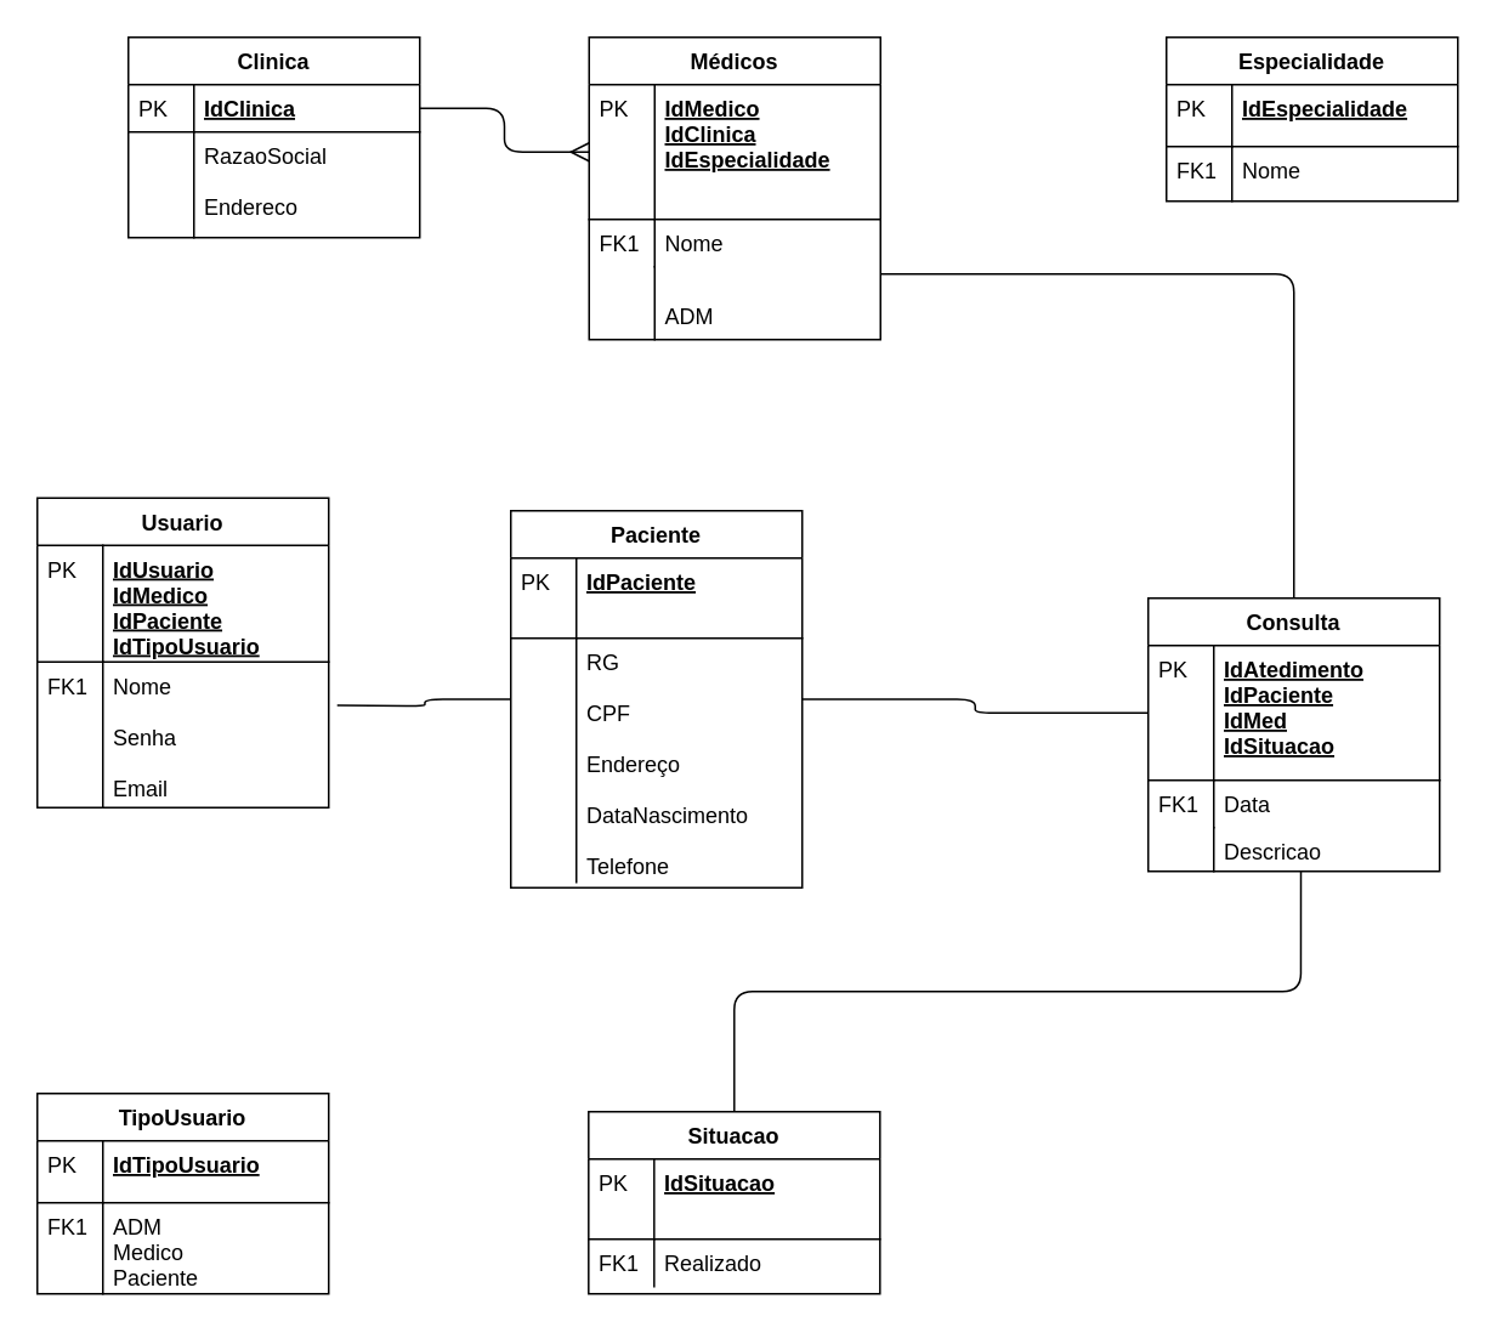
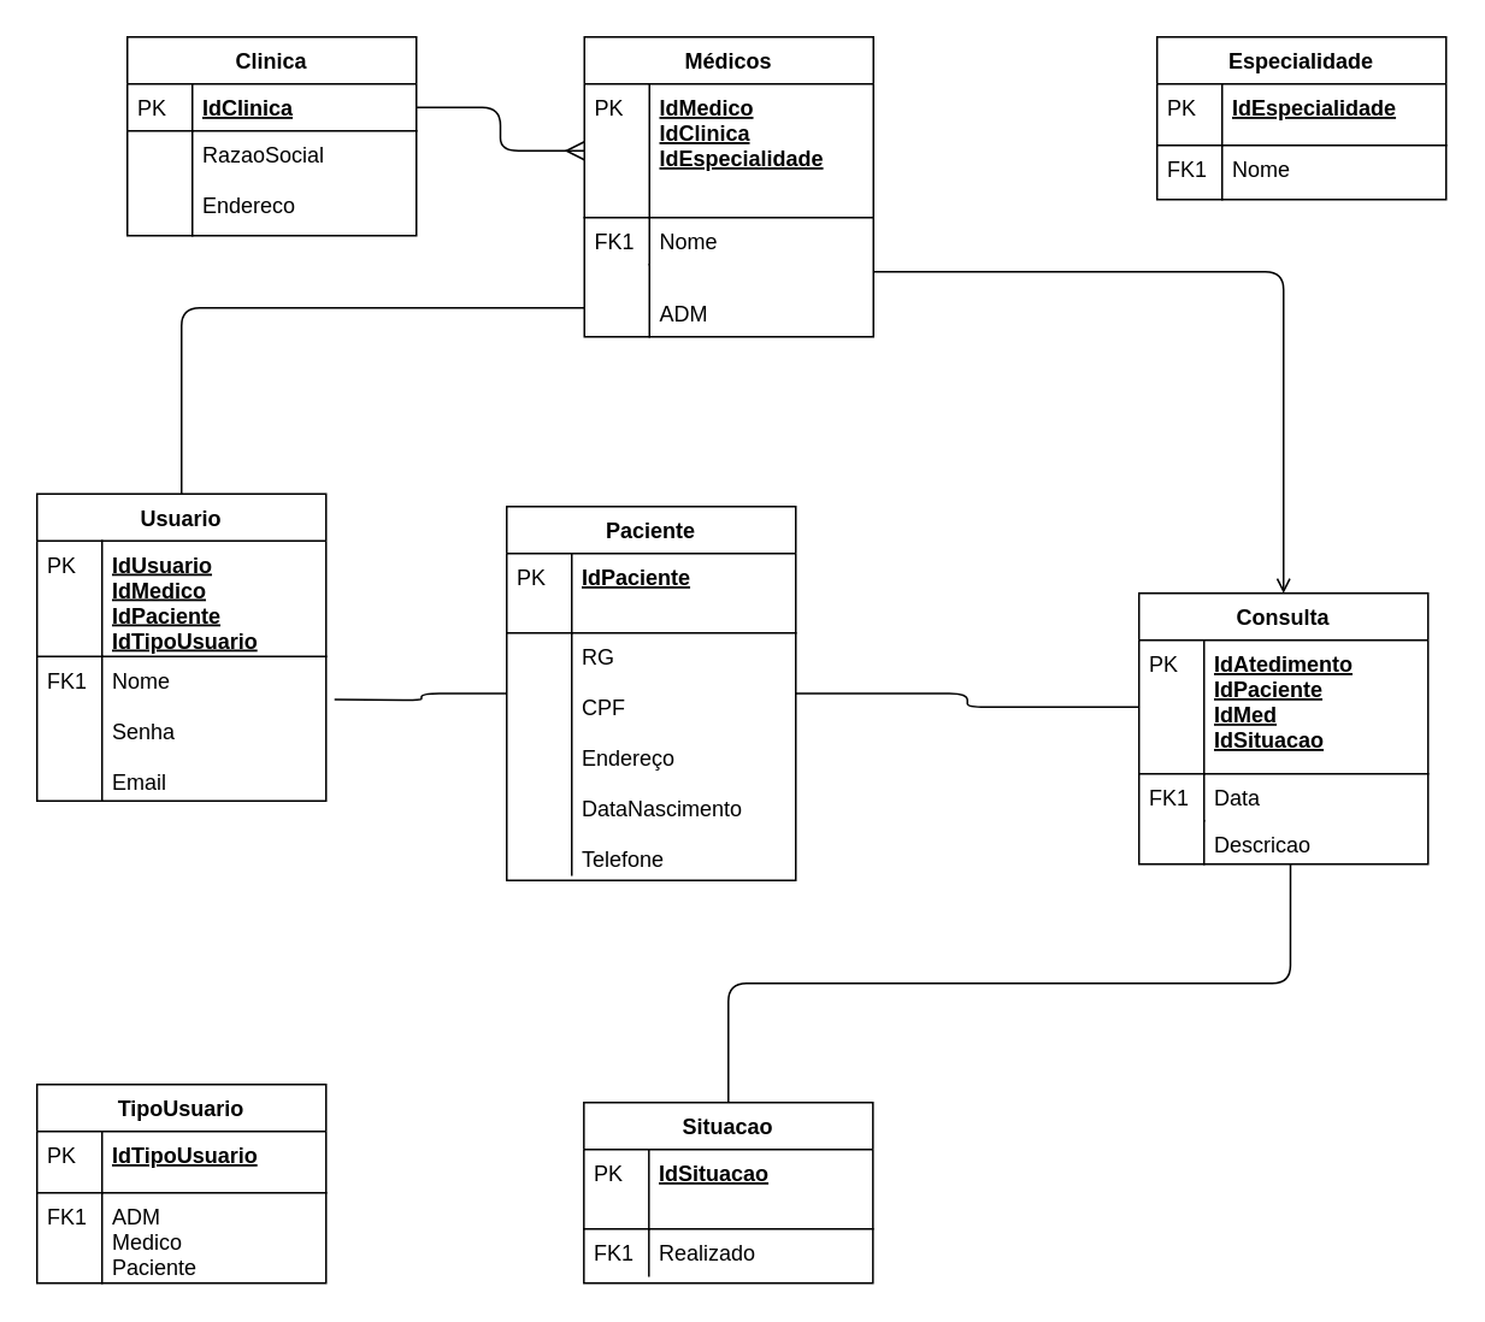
  <mxCell id="0" />
  <mxCell id="1" parent="0" />
  <mxCell id="2" value="Clinica" style="swimlane;fontStyle=1;childLayout=stackLayout;horizontal=1;startSize=26;horizontalStack=0;resizeParent=1;resizeLast=0;collapsible=1;marginBottom=0;rounded=0;shadow=0;strokeWidth=1;" parent="1" vertex="1"><mxGeometry x="70" y="20" width="160" height="110" as="geometry"><mxRectangle x="20" y="80" width="160" height="26" as="alternateBounds" /></mxGeometry></mxCell>
  <mxCell id="3" value="IdClinica" style="shape=partialRectangle;top=0;left=0;right=0;bottom=1;align=left;verticalAlign=top;fillColor=none;spacingLeft=40;spacingRight=4;overflow=hidden;rotatable=0;points=[[0,0.5],[1,0.5]];portConstraint=eastwest;dropTarget=0;rounded=0;shadow=0;strokeWidth=1;fontStyle=5" parent="2" vertex="1"><mxGeometry y="26" width="160" height="26" as="geometry" /></mxCell>
  <mxCell id="4" value="PK" style="shape=partialRectangle;top=0;left=0;bottom=0;fillColor=none;align=left;verticalAlign=top;spacingLeft=4;spacingRight=4;overflow=hidden;rotatable=0;points=[];portConstraint=eastwest;part=1;" parent="3" vertex="1" connectable="0"><mxGeometry width="36" height="26" as="geometry" /></mxCell>
  <mxCell id="5" value="RazaoSocial&#10;&#10;Endereco&#10;" style="shape=partialRectangle;top=0;left=0;right=0;bottom=0;align=left;verticalAlign=top;fillColor=none;spacingLeft=40;spacingRight=4;overflow=hidden;rotatable=0;points=[[0,0.5],[1,0.5]];portConstraint=eastwest;dropTarget=0;rounded=0;shadow=0;strokeWidth=1;" parent="2" vertex="1"><mxGeometry y="52" width="160" height="58" as="geometry" /></mxCell>
  <mxCell id="6" value="" style="shape=partialRectangle;top=0;left=0;bottom=0;fillColor=none;align=left;verticalAlign=top;spacingLeft=4;spacingRight=4;overflow=hidden;rotatable=0;points=[];portConstraint=eastwest;part=1;" parent="5" vertex="1" connectable="0"><mxGeometry width="36" height="58" as="geometry" /></mxCell>
- <mxCell id="8" style="edgeStyle=orthogonalEdgeStyle;rounded=1;orthogonalLoop=1;jettySize=auto;html=1;startArrow=none;startFill=0;endArrow=none;endFill=0;" edge="1" parent="1" source="9" target="29"><mxGeometry relative="1" as="geometry"><Array as="points"><mxPoint x="710" y="150" /></Array></mxGeometry></mxCell>
+ <mxCell id="7" style="edgeStyle=orthogonalEdgeStyle;rounded=1;orthogonalLoop=1;jettySize=auto;html=1;startArrow=none;startFill=0;endArrow=none;endFill=0;" edge="1" parent="1" source="9" target="42"><mxGeometry relative="1" as="geometry"><Array as="points"><mxPoint x="100" y="170" /></Array></mxGeometry></mxCell>
+ <mxCell id="8" style="edgeStyle=orthogonalEdgeStyle;rounded=1;orthogonalLoop=1;jettySize=auto;html=1;startArrow=none;startFill=0;endArrow=open;endFill=0;" edge="1" parent="1" source="9" target="29"><mxGeometry relative="1" as="geometry"><Array as="points"><mxPoint x="710" y="150" /></Array></mxGeometry></mxCell>
  <mxCell id="9" value="Médicos" style="swimlane;fontStyle=1;childLayout=stackLayout;horizontal=1;startSize=26;horizontalStack=0;resizeParent=1;resizeLast=0;collapsible=1;marginBottom=0;rounded=0;shadow=0;strokeWidth=1;" parent="1" vertex="1"><mxGeometry x="323" y="20" width="160" height="166" as="geometry"><mxRectangle x="260" y="80" width="160" height="26" as="alternateBounds" /></mxGeometry></mxCell>
  <mxCell id="10" value="IdMedico&#10;IdClinica&#10;IdEspecialidade" style="shape=partialRectangle;top=0;left=0;right=0;bottom=1;align=left;verticalAlign=top;fillColor=none;spacingLeft=40;spacingRight=4;overflow=hidden;rotatable=0;points=[[0,0.5],[1,0.5]];portConstraint=eastwest;dropTarget=0;rounded=0;shadow=0;strokeWidth=1;fontStyle=5" parent="9" vertex="1"><mxGeometry y="26" width="160" height="74" as="geometry" /></mxCell>
  <mxCell id="11" value="PK" style="shape=partialRectangle;top=0;left=0;bottom=0;fillColor=none;align=left;verticalAlign=top;spacingLeft=4;spacingRight=4;overflow=hidden;rotatable=0;points=[];portConstraint=eastwest;part=1;" parent="10" vertex="1" connectable="0"><mxGeometry width="36" height="74" as="geometry" /></mxCell>
  <mxCell id="12" value="Nome" style="shape=partialRectangle;top=0;left=0;right=0;bottom=0;align=left;verticalAlign=top;fillColor=none;spacingLeft=40;spacingRight=4;overflow=hidden;rotatable=0;points=[[0,0.5],[1,0.5]];portConstraint=eastwest;dropTarget=0;rounded=0;shadow=0;strokeWidth=1;" parent="9" vertex="1"><mxGeometry y="100" width="160" height="26" as="geometry" /></mxCell>
  <mxCell id="13" value="FK1" style="shape=partialRectangle;top=0;left=0;bottom=0;fillColor=none;align=left;verticalAlign=top;spacingLeft=4;spacingRight=4;overflow=hidden;rotatable=0;points=[];portConstraint=eastwest;part=1;" parent="12" vertex="1" connectable="0"><mxGeometry width="36" height="26" as="geometry" /></mxCell>
  <mxCell id="14" value="&#10;ADM" style="shape=partialRectangle;top=0;left=0;right=0;bottom=0;align=left;verticalAlign=top;fillColor=none;spacingLeft=40;spacingRight=4;overflow=hidden;rotatable=0;points=[[0,0.5],[1,0.5]];portConstraint=eastwest;dropTarget=0;rounded=0;shadow=0;strokeWidth=1;" parent="9" vertex="1"><mxGeometry y="126" width="160" height="40" as="geometry" /></mxCell>
  <mxCell id="15" value="" style="shape=partialRectangle;top=0;left=0;bottom=0;fillColor=none;align=left;verticalAlign=top;spacingLeft=4;spacingRight=4;overflow=hidden;rotatable=0;points=[];portConstraint=eastwest;part=1;" parent="14" vertex="1" connectable="0"><mxGeometry width="36" height="40" as="geometry" /></mxCell>
  <mxCell id="16" value="" style="edgeStyle=orthogonalEdgeStyle;endArrow=ERmany;startArrow=none;shadow=0;strokeWidth=1;endSize=8;startSize=8;endFill=0;startFill=0;" parent="1" source="3" target="10" edge="1"><mxGeometry width="100" height="100" relative="1" as="geometry"><mxPoint x="300" y="320" as="sourcePoint" /><mxPoint x="400" y="220" as="targetPoint" /></mxGeometry></mxCell>
  <mxCell id="17" value="Especialidade" style="swimlane;fontStyle=1;childLayout=stackLayout;horizontal=1;startSize=26;horizontalStack=0;resizeParent=1;resizeLast=0;collapsible=1;marginBottom=0;rounded=0;shadow=0;strokeWidth=1;" vertex="1" parent="1"><mxGeometry x="640" y="20" width="160" height="90" as="geometry"><mxRectangle x="260" y="80" width="160" height="26" as="alternateBounds" /></mxGeometry></mxCell>
  <mxCell id="18" value="IdEspecialidade&#10;" style="shape=partialRectangle;top=0;left=0;right=0;bottom=1;align=left;verticalAlign=top;fillColor=none;spacingLeft=40;spacingRight=4;overflow=hidden;rotatable=0;points=[[0,0.5],[1,0.5]];portConstraint=eastwest;dropTarget=0;rounded=0;shadow=0;strokeWidth=1;fontStyle=5" vertex="1" parent="17"><mxGeometry y="26" width="160" height="34" as="geometry" /></mxCell>
  <mxCell id="19" value="PK" style="shape=partialRectangle;top=0;left=0;bottom=0;fillColor=none;align=left;verticalAlign=top;spacingLeft=4;spacingRight=4;overflow=hidden;rotatable=0;points=[];portConstraint=eastwest;part=1;" vertex="1" connectable="0" parent="18"><mxGeometry width="36" height="34" as="geometry" /></mxCell>
  <mxCell id="20" value="Nome" style="shape=partialRectangle;top=0;left=0;right=0;bottom=0;align=left;verticalAlign=top;fillColor=none;spacingLeft=40;spacingRight=4;overflow=hidden;rotatable=0;points=[[0,0.5],[1,0.5]];portConstraint=eastwest;dropTarget=0;rounded=0;shadow=0;strokeWidth=1;" vertex="1" parent="17"><mxGeometry y="60" width="160" height="30" as="geometry" /></mxCell>
  <mxCell id="21" value="FK1" style="shape=partialRectangle;top=0;left=0;bottom=0;fillColor=none;align=left;verticalAlign=top;spacingLeft=4;spacingRight=4;overflow=hidden;rotatable=0;points=[];portConstraint=eastwest;part=1;" vertex="1" connectable="0" parent="20"><mxGeometry width="36" height="30" as="geometry" /></mxCell>
  <mxCell id="22" style="edgeStyle=orthogonalEdgeStyle;rounded=1;orthogonalLoop=1;jettySize=auto;html=1;entryX=0;entryY=0.5;entryDx=0;entryDy=0;startArrow=none;startFill=0;endArrow=none;endFill=0;" edge="1" parent="1" source="24" target="30"><mxGeometry relative="1" as="geometry" /></mxCell>
  <mxCell id="23" style="edgeStyle=orthogonalEdgeStyle;rounded=1;orthogonalLoop=1;jettySize=auto;html=1;entryX=1.029;entryY=0.058;entryDx=0;entryDy=0;entryPerimeter=0;startArrow=none;startFill=0;endArrow=none;endFill=0;" edge="1" parent="1" source="24"><mxGeometry relative="1" as="geometry"><mxPoint x="184.64" y="386.772" as="targetPoint" /></mxGeometry></mxCell>
  <mxCell id="24" value="Paciente" style="swimlane;fontStyle=1;childLayout=stackLayout;horizontal=1;startSize=26;horizontalStack=0;resizeParent=1;resizeLast=0;collapsible=1;marginBottom=0;rounded=0;shadow=0;strokeWidth=1;" vertex="1" parent="1"><mxGeometry x="280" y="280" width="160" height="207" as="geometry"><mxRectangle x="260" y="80" width="160" height="26" as="alternateBounds" /></mxGeometry></mxCell>
  <mxCell id="25" value="IdPaciente" style="shape=partialRectangle;top=0;left=0;right=0;bottom=1;align=left;verticalAlign=top;fillColor=none;spacingLeft=40;spacingRight=4;overflow=hidden;rotatable=0;points=[[0,0.5],[1,0.5]];portConstraint=eastwest;dropTarget=0;rounded=0;shadow=0;strokeWidth=1;fontStyle=5" vertex="1" parent="24"><mxGeometry y="26" width="160" height="44" as="geometry" /></mxCell>
  <mxCell id="26" value="PK" style="shape=partialRectangle;top=0;left=0;bottom=0;fillColor=none;align=left;verticalAlign=top;spacingLeft=4;spacingRight=4;overflow=hidden;rotatable=0;points=[];portConstraint=eastwest;part=1;" vertex="1" connectable="0" parent="25"><mxGeometry width="36" height="44" as="geometry" /></mxCell>
  <mxCell id="27" value="RG&#10;&#10;CPF&#10;&#10;Endereço&#10;&#10;DataNascimento&#10;&#10;Telefone" style="shape=partialRectangle;top=0;left=0;right=0;bottom=0;align=left;verticalAlign=top;fillColor=none;spacingLeft=40;spacingRight=4;overflow=hidden;rotatable=0;points=[[0,0.5],[1,0.5]];portConstraint=eastwest;dropTarget=0;rounded=0;shadow=0;strokeWidth=1;" vertex="1" parent="24"><mxGeometry y="70" width="160" height="134" as="geometry" /></mxCell>
  <mxCell id="28" value="" style="shape=partialRectangle;top=0;left=0;bottom=0;fillColor=none;align=left;verticalAlign=top;spacingLeft=4;spacingRight=4;overflow=hidden;rotatable=0;points=[];portConstraint=eastwest;part=1;" vertex="1" connectable="0" parent="27"><mxGeometry width="36" height="134" as="geometry" /></mxCell>
  <mxCell id="29" value="Consulta" style="swimlane;fontStyle=1;childLayout=stackLayout;horizontal=1;startSize=26;horizontalStack=0;resizeParent=1;resizeLast=0;collapsible=1;marginBottom=0;rounded=0;shadow=0;strokeWidth=1;" vertex="1" parent="1"><mxGeometry x="630" y="328" width="160" height="150" as="geometry"><mxRectangle x="260" y="80" width="160" height="26" as="alternateBounds" /></mxGeometry></mxCell>
  <mxCell id="30" value="IdAtedimento&#10;IdPaciente&#10;IdMed&#10;IdSituacao&#10;&#10;" style="shape=partialRectangle;top=0;left=0;right=0;bottom=1;align=left;verticalAlign=top;fillColor=none;spacingLeft=40;spacingRight=4;overflow=hidden;rotatable=0;points=[[0,0.5],[1,0.5]];portConstraint=eastwest;dropTarget=0;rounded=0;shadow=0;strokeWidth=1;fontStyle=5" vertex="1" parent="29"><mxGeometry y="26" width="160" height="74" as="geometry" /></mxCell>
  <mxCell id="31" value="PK" style="shape=partialRectangle;top=0;left=0;bottom=0;fillColor=none;align=left;verticalAlign=top;spacingLeft=4;spacingRight=4;overflow=hidden;rotatable=0;points=[];portConstraint=eastwest;part=1;" vertex="1" connectable="0" parent="30"><mxGeometry width="36" height="74" as="geometry" /></mxCell>
  <mxCell id="32" value="Data" style="shape=partialRectangle;top=0;left=0;right=0;bottom=0;align=left;verticalAlign=top;fillColor=none;spacingLeft=40;spacingRight=4;overflow=hidden;rotatable=0;points=[[0,0.5],[1,0.5]];portConstraint=eastwest;dropTarget=0;rounded=0;shadow=0;strokeWidth=1;" vertex="1" parent="29"><mxGeometry y="100" width="160" height="26" as="geometry" /></mxCell>
  <mxCell id="33" value="FK1" style="shape=partialRectangle;top=0;left=0;bottom=0;fillColor=none;align=left;verticalAlign=top;spacingLeft=4;spacingRight=4;overflow=hidden;rotatable=0;points=[];portConstraint=eastwest;part=1;" vertex="1" connectable="0" parent="32"><mxGeometry width="36" height="26" as="geometry" /></mxCell>
  <mxCell id="34" value="Descricao" style="shape=partialRectangle;top=0;left=0;right=0;bottom=0;align=left;verticalAlign=top;fillColor=none;spacingLeft=40;spacingRight=4;overflow=hidden;rotatable=0;points=[[0,0.5],[1,0.5]];portConstraint=eastwest;dropTarget=0;rounded=0;shadow=0;strokeWidth=1;" vertex="1" parent="29"><mxGeometry y="126" width="160" height="24" as="geometry" /></mxCell>
  <mxCell id="35" value="" style="shape=partialRectangle;top=0;left=0;bottom=0;fillColor=none;align=left;verticalAlign=top;spacingLeft=4;spacingRight=4;overflow=hidden;rotatable=0;points=[];portConstraint=eastwest;part=1;" vertex="1" connectable="0" parent="34"><mxGeometry width="36" height="24" as="geometry" /></mxCell>
  <mxCell id="36" style="edgeStyle=orthogonalEdgeStyle;rounded=1;orthogonalLoop=1;jettySize=auto;html=1;entryX=0.524;entryY=0.976;entryDx=0;entryDy=0;entryPerimeter=0;startArrow=none;startFill=0;endArrow=none;endFill=0;" edge="1" parent="1" source="37" target="34"><mxGeometry relative="1" as="geometry" /></mxCell>
  <mxCell id="37" value="Situacao" style="swimlane;fontStyle=1;childLayout=stackLayout;horizontal=1;startSize=26;horizontalStack=0;resizeParent=1;resizeLast=0;collapsible=1;marginBottom=0;rounded=0;shadow=0;strokeWidth=1;" vertex="1" parent="1"><mxGeometry x="322.71" y="610" width="160" height="100" as="geometry"><mxRectangle x="260" y="80" width="160" height="26" as="alternateBounds" /></mxGeometry></mxCell>
  <mxCell id="38" value="IdSituacao" style="shape=partialRectangle;top=0;left=0;right=0;bottom=1;align=left;verticalAlign=top;fillColor=none;spacingLeft=40;spacingRight=4;overflow=hidden;rotatable=0;points=[[0,0.5],[1,0.5]];portConstraint=eastwest;dropTarget=0;rounded=0;shadow=0;strokeWidth=1;fontStyle=5" vertex="1" parent="37"><mxGeometry y="26" width="160" height="44" as="geometry" /></mxCell>
  <mxCell id="39" value="PK" style="shape=partialRectangle;top=0;left=0;bottom=0;fillColor=none;align=left;verticalAlign=top;spacingLeft=4;spacingRight=4;overflow=hidden;rotatable=0;points=[];portConstraint=eastwest;part=1;" vertex="1" connectable="0" parent="38"><mxGeometry width="36" height="44" as="geometry" /></mxCell>
  <mxCell id="40" value="Realizado" style="shape=partialRectangle;top=0;left=0;right=0;bottom=0;align=left;verticalAlign=top;fillColor=none;spacingLeft=40;spacingRight=4;overflow=hidden;rotatable=0;points=[[0,0.5],[1,0.5]];portConstraint=eastwest;dropTarget=0;rounded=0;shadow=0;strokeWidth=1;" vertex="1" parent="37"><mxGeometry y="70" width="160" height="26" as="geometry" /></mxCell>
  <mxCell id="41" value="FK1" style="shape=partialRectangle;top=0;left=0;bottom=0;fillColor=none;align=left;verticalAlign=top;spacingLeft=4;spacingRight=4;overflow=hidden;rotatable=0;points=[];portConstraint=eastwest;part=1;" vertex="1" connectable="0" parent="40"><mxGeometry width="36" height="26" as="geometry" /></mxCell>
  <mxCell id="42" value="Usuario" style="swimlane;fontStyle=1;childLayout=stackLayout;horizontal=1;startSize=26;horizontalStack=0;resizeParent=1;resizeLast=0;collapsible=1;marginBottom=0;rounded=0;shadow=0;strokeWidth=1;" vertex="1" parent="1"><mxGeometry x="20" y="273" width="160" height="170" as="geometry"><mxRectangle x="260" y="80" width="160" height="26" as="alternateBounds" /></mxGeometry></mxCell>
  <mxCell id="43" value="IdUsuario&#10;IdMedico&#10;IdPaciente&#10;IdTipoUsuario" style="shape=partialRectangle;top=0;left=0;right=0;bottom=1;align=left;verticalAlign=top;fillColor=none;spacingLeft=40;spacingRight=4;overflow=hidden;rotatable=0;points=[[0,0.5],[1,0.5]];portConstraint=eastwest;dropTarget=0;rounded=0;shadow=0;strokeWidth=1;fontStyle=5" vertex="1" parent="42"><mxGeometry y="26" width="160" height="64" as="geometry" /></mxCell>
  <mxCell id="44" value="PK" style="shape=partialRectangle;top=0;left=0;bottom=0;fillColor=none;align=left;verticalAlign=top;spacingLeft=4;spacingRight=4;overflow=hidden;rotatable=0;points=[];portConstraint=eastwest;part=1;" vertex="1" connectable="0" parent="43"><mxGeometry width="36" height="64" as="geometry" /></mxCell>
  <mxCell id="45" value="Nome&#10;&#10;Senha&#10;&#10;Email" style="shape=partialRectangle;top=0;left=0;right=0;bottom=0;align=left;verticalAlign=top;fillColor=none;spacingLeft=40;spacingRight=4;overflow=hidden;rotatable=0;points=[[0,0.5],[1,0.5]];portConstraint=eastwest;dropTarget=0;rounded=0;shadow=0;strokeWidth=1;" vertex="1" parent="42"><mxGeometry y="90" width="160" height="80" as="geometry" /></mxCell>
  <mxCell id="46" value="FK1" style="shape=partialRectangle;top=0;left=0;bottom=0;fillColor=none;align=left;verticalAlign=top;spacingLeft=4;spacingRight=4;overflow=hidden;rotatable=0;points=[];portConstraint=eastwest;part=1;" vertex="1" connectable="0" parent="45"><mxGeometry width="36" height="80" as="geometry" /></mxCell>
  <mxCell id="47" value="TipoUsuario" style="swimlane;fontStyle=1;childLayout=stackLayout;horizontal=1;startSize=26;horizontalStack=0;resizeParent=1;resizeLast=0;collapsible=1;marginBottom=0;rounded=0;shadow=0;strokeWidth=1;" vertex="1" parent="1"><mxGeometry x="20" y="600" width="160" height="110" as="geometry"><mxRectangle x="260" y="80" width="160" height="26" as="alternateBounds" /></mxGeometry></mxCell>
  <mxCell id="48" value="IdTipoUsuario" style="shape=partialRectangle;top=0;left=0;right=0;bottom=1;align=left;verticalAlign=top;fillColor=none;spacingLeft=40;spacingRight=4;overflow=hidden;rotatable=0;points=[[0,0.5],[1,0.5]];portConstraint=eastwest;dropTarget=0;rounded=0;shadow=0;strokeWidth=1;fontStyle=5" vertex="1" parent="47"><mxGeometry y="26" width="160" height="34" as="geometry" /></mxCell>
  <mxCell id="49" value="PK" style="shape=partialRectangle;top=0;left=0;bottom=0;fillColor=none;align=left;verticalAlign=top;spacingLeft=4;spacingRight=4;overflow=hidden;rotatable=0;points=[];portConstraint=eastwest;part=1;" vertex="1" connectable="0" parent="48"><mxGeometry width="36" height="34" as="geometry" /></mxCell>
  <mxCell id="50" value="ADM&#10;Medico&#10;Paciente" style="shape=partialRectangle;top=0;left=0;right=0;bottom=0;align=left;verticalAlign=top;fillColor=none;spacingLeft=40;spacingRight=4;overflow=hidden;rotatable=0;points=[[0,0.5],[1,0.5]];portConstraint=eastwest;dropTarget=0;rounded=0;shadow=0;strokeWidth=1;" vertex="1" parent="47"><mxGeometry y="60" width="160" height="50" as="geometry" /></mxCell>
  <mxCell id="51" value="FK1" style="shape=partialRectangle;top=0;left=0;bottom=0;fillColor=none;align=left;verticalAlign=top;spacingLeft=4;spacingRight=4;overflow=hidden;rotatable=0;points=[];portConstraint=eastwest;part=1;" vertex="1" connectable="0" parent="50"><mxGeometry width="36" height="50" as="geometry" /></mxCell>
